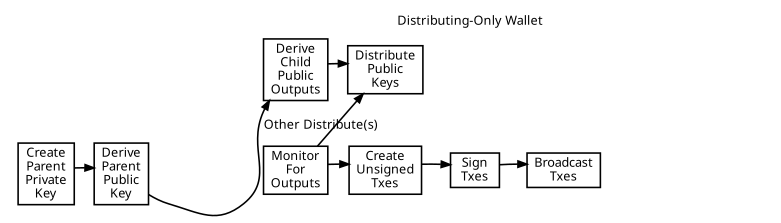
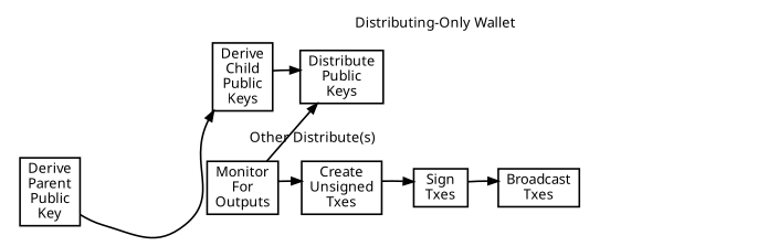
  digraph {
    fontname=Sans
    penwidth=1.75
    rankdir=LR
    ranksep=0.3
    splines=true
    node [fontname=Sans penwidth=1.75 shape=box]
    edge [fontname=Sans penwidth=1.75 style=invis]
    n1 [label="Create\nParent\nPrivate\nKey" style=invis]
-   n2 [label="Derive\nChild\nPublic\nOutputs"]
+   n2 [label="Derive\nChild\nPublic\nKeys"]
    n3 [label="Distribute\nPublic\nKeys"]
    n4 [label="Monitor\nFor\nOutputs" style=invis]
    n5 [label="Create\nUnsigned\nTxes" style=invis]
    n6 [label="Sign\nTxes" style=invis]
    n7 [label="Broadcast\nTxes" style=invis]
-   n8 [label="Create\nParent\nPrivate\nKey"]
    n9 [label="Derive\nParent\nPublic\nKey"]
    n10 [label="Distribute\nPublic\nKeys" style=invis]
    n11 [label="Monitor\nFor\nOutputs"]
    n12 [label="Create\nUnsigned\nTxes"]
    n13 [label="Sign\nTxes"]
    n14 [label="Broadcast\nTxes"]
    subgraph cluster_1 {
      label="Distributing-Only Wallet"
      penwidth=0
      n1
      n2
      n3
      n4
      n5
      n6
      n7
    }
    subgraph cluster_2 {
      label="       Other Distribute(s)"
      penwidth=0
-     n8
      n9
      n10
      n11
      n12
      n13
      n14
    }
    n1 -> n2
    n2 -> n3
    n2 -> n3 [style=""]
    n3 -> n4
    n4 -> n5
    n5 -> n6
    n6 -> n7
-   n8 -> n9
-   n8 -> n9 [style=""]
    n9 -> n2 [constraint=false style=""]
    n9 -> n10
    n10 -> n11
    n11 -> n3 [style=""]
    n11 -> n12
    n11 -> n12 [style=""]
    n12 -> n13
    n12 -> n13 [style=""]
    n13 -> n14
    n13 -> n14 [style=""]
  }
